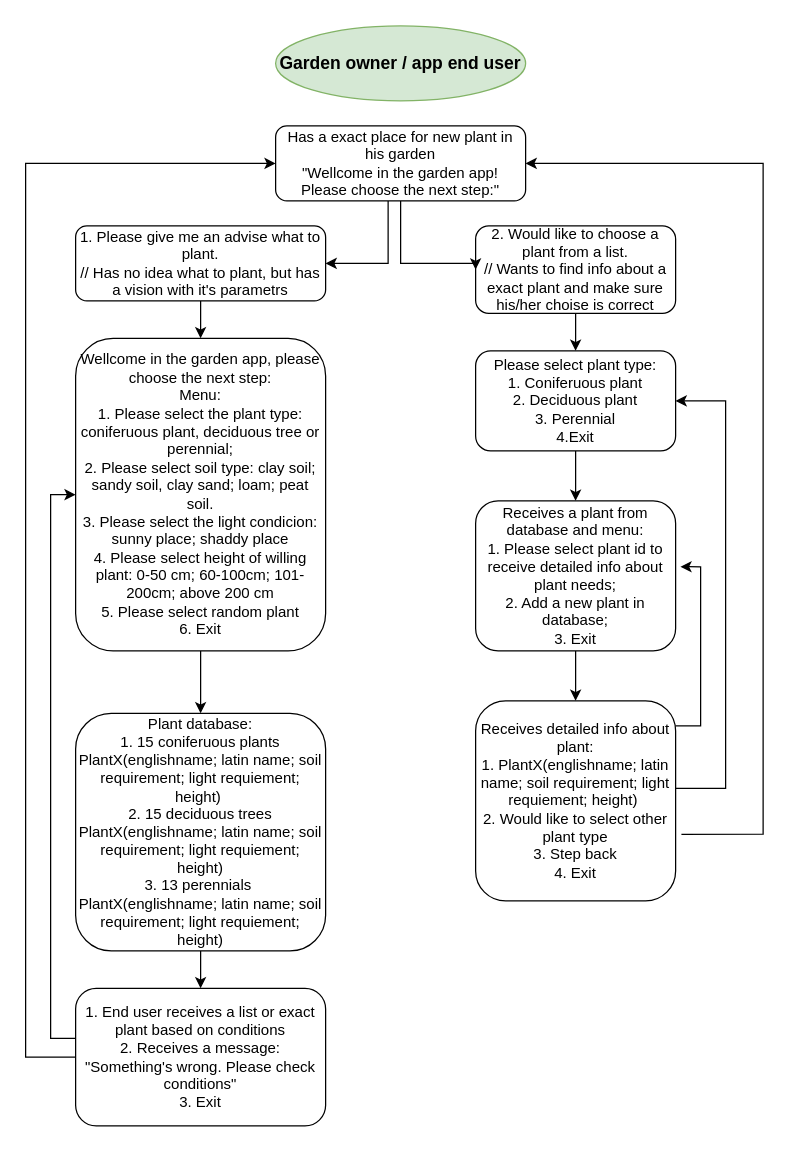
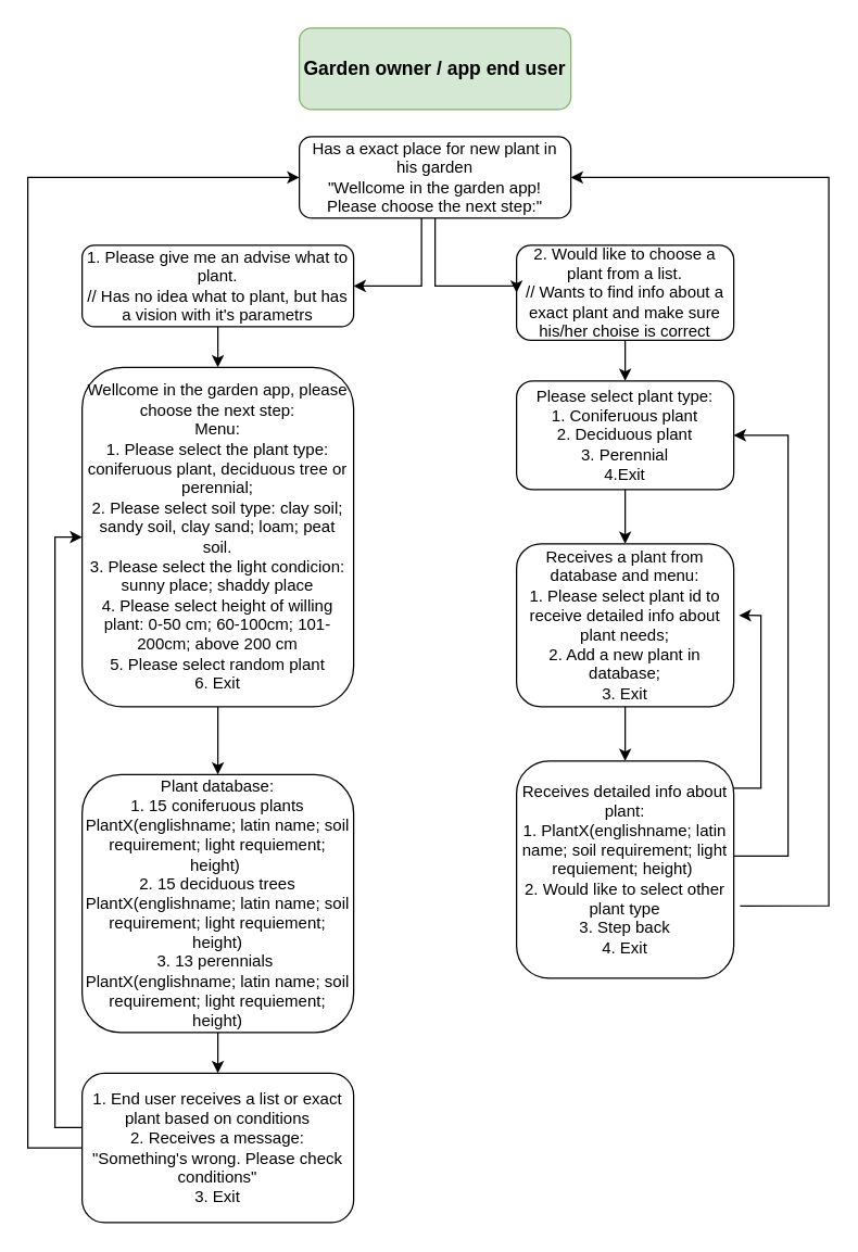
  <mxCell id="0" />
  <mxCell id="1" parent="0" />
- <mxCell id="2" value="Garden owner / app end user" style="ellipse;whiteSpace=wrap;html=1;fillColor=#d5e8d4;strokeColor=#82b366;fontStyle=1;fontSize=14;" vertex="1" parent="1"><mxGeometry x="220" y="20" width="200" height="60" as="geometry" /></mxCell>
+ <mxCell id="2" value="Garden owner / app end user" style="rounded=1;whiteSpace=wrap;html=1;fillColor=#d5e8d4;strokeColor=#82b366;fontStyle=1;fontSize=14;" vertex="1" parent="1"><mxGeometry x="220" y="20" width="200" height="60" as="geometry" /></mxCell>
  <mxCell id="3" value="" style="edgeStyle=orthogonalEdgeStyle;rounded=0;orthogonalLoop=1;jettySize=auto;html=1;" edge="1" parent="1" source="4" target="11"><mxGeometry relative="1" as="geometry" /></mxCell>
  <mxCell id="4" value="1. Please give me an advise what to plant.&lt;br&gt;// Has no idea what to plant, but has a vision with it's parametrs" style="rounded=1;whiteSpace=wrap;html=1;" vertex="1" parent="1"><mxGeometry x="60" y="180" width="200" height="60" as="geometry" /></mxCell>
  <mxCell id="5" value="" style="edgeStyle=orthogonalEdgeStyle;rounded=0;orthogonalLoop=1;jettySize=auto;html=1;" edge="1" parent="1" source="6" target="18"><mxGeometry relative="1" as="geometry" /></mxCell>
  <mxCell id="6" value="2. Would like to choose a plant from a list.&lt;br&gt;// Wants to find info about a exact plant and make sure his/her choise is correct" style="rounded=1;whiteSpace=wrap;html=1;" vertex="1" parent="1"><mxGeometry x="380" y="180" width="160" height="70" as="geometry" /></mxCell>
  <mxCell id="7" value="" style="edgeStyle=orthogonalEdgeStyle;rounded=0;orthogonalLoop=1;jettySize=auto;html=1;entryX=1;entryY=0.5;entryDx=0;entryDy=0;" edge="1" parent="1" source="9" target="4"><mxGeometry relative="1" as="geometry"><mxPoint x="200" y="170" as="targetPoint" /><Array as="points"><mxPoint x="310" y="210" /></Array></mxGeometry></mxCell>
  <mxCell id="8" value="" style="edgeStyle=orthogonalEdgeStyle;rounded=0;orthogonalLoop=1;jettySize=auto;html=1;entryX=0;entryY=0.5;entryDx=0;entryDy=0;" edge="1" parent="1" source="9" target="6"><mxGeometry relative="1" as="geometry"><mxPoint x="320" y="240" as="targetPoint" /><Array as="points"><mxPoint x="320" y="210" /><mxPoint x="380" y="210" /></Array></mxGeometry></mxCell>
  <mxCell id="9" value="Has a exact place for new plant in his garden&lt;br&gt;&quot;Wellcome in the garden app! &lt;br&gt;Please choose the next step:&quot;" style="rounded=1;whiteSpace=wrap;html=1;" vertex="1" parent="1"><mxGeometry x="220" y="100" width="200" height="60" as="geometry" /></mxCell>
  <mxCell id="10" value="" style="edgeStyle=orthogonalEdgeStyle;rounded=0;orthogonalLoop=1;jettySize=auto;html=1;" edge="1" parent="1" source="11" target="13"><mxGeometry relative="1" as="geometry" /></mxCell>
  <mxCell id="11" value="Wellcome in the garden app, please choose the next step:&lt;br&gt;Menu:&lt;br&gt;1. Please select the plant type: coniferuous plant, deciduous tree or perennial;&lt;br&gt;2. Please select soil type: clay soil; sandy soil, clay sand; loam; peat soil.&lt;br&gt;3. Please select the light condicion: sunny place; shaddy place&lt;br&gt;4. Please select height of willing plant: 0-50 cm; 60-100cm; 101-200cm; above 200 cm&lt;br&gt;5. Please select random plant&lt;br&gt;6. Exit" style="rounded=1;whiteSpace=wrap;html=1;" vertex="1" parent="1"><mxGeometry x="60" y="270" width="200" height="250" as="geometry" /></mxCell>
  <mxCell id="12" value="" style="edgeStyle=orthogonalEdgeStyle;rounded=0;orthogonalLoop=1;jettySize=auto;html=1;" edge="1" parent="1" source="13" target="16"><mxGeometry relative="1" as="geometry" /></mxCell>
  <mxCell id="13" value="Plant database:&lt;br&gt;1. 15 coniferuous plants&lt;br&gt;PlantX(englishname; latin name; soil requirement; light requiement; height)&amp;nbsp;&lt;br&gt;2. 15 deciduous trees&lt;br&gt;PlantX(englishname; latin name; soil requirement; light requiement; height)&lt;br&gt;3. 13 perennials&amp;nbsp;&lt;br&gt;PlantX(englishname; latin name; soil requirement; light requiement; height)" style="whiteSpace=wrap;html=1;rounded=1;" vertex="1" parent="1"><mxGeometry x="60" y="570" width="200" height="190" as="geometry" /></mxCell>
  <mxCell id="14" value="" style="edgeStyle=orthogonalEdgeStyle;rounded=0;orthogonalLoop=1;jettySize=auto;html=1;entryX=0;entryY=0.5;entryDx=0;entryDy=0;" edge="1" parent="1" source="16" target="9"><mxGeometry relative="1" as="geometry"><mxPoint x="160" y="1005" as="targetPoint" /><Array as="points"><mxPoint y="845" x="20" /><mxPoint y="130" x="20" /></Array></mxGeometry></mxCell>
  <mxCell id="15" value="" style="edgeStyle=orthogonalEdgeStyle;rounded=0;orthogonalLoop=1;jettySize=auto;html=1;entryX=0;entryY=0.5;entryDx=0;entryDy=0;" edge="1" parent="1" source="16" target="11"><mxGeometry relative="1" as="geometry"><mxPoint x="160" y="1005" as="targetPoint" /><Array as="points"><mxPoint x="40" y="830" /><mxPoint x="40" y="395" /></Array></mxGeometry></mxCell>
  <mxCell id="16" value="1. End user receives a list or exact plant based on conditions&lt;br&gt;2. Receives a message: &quot;Something's wrong. Please check conditions&quot;&lt;br&gt;3. Exit&lt;br&gt;" style="whiteSpace=wrap;html=1;rounded=1;" vertex="1" parent="1"><mxGeometry x="60" y="790" width="200" height="110" as="geometry" /></mxCell>
  <mxCell id="17" value="" style="edgeStyle=orthogonalEdgeStyle;rounded=0;orthogonalLoop=1;jettySize=auto;html=1;" edge="1" parent="1" source="18" target="20"><mxGeometry relative="1" as="geometry" /></mxCell>
  <mxCell id="18" value="Please select plant type:&lt;br&gt;1. Coniferuous plant&lt;br&gt;2. Deciduous plant&lt;br&gt;3. Perennial&lt;br&gt;4.Exit" style="whiteSpace=wrap;html=1;rounded=1;" vertex="1" parent="1"><mxGeometry x="380" y="280" width="160" height="80" as="geometry" /></mxCell>
  <mxCell id="19" value="" style="edgeStyle=orthogonalEdgeStyle;rounded=0;orthogonalLoop=1;jettySize=auto;html=1;" edge="1" parent="1" source="20" target="24"><mxGeometry relative="1" as="geometry" /></mxCell>
  <mxCell id="20" value="Receives a plant from database and menu:&lt;br&gt;1. Please select plant id to receive detailed info about plant needs;&lt;br&gt;2. Add a new plant in database;&lt;br&gt;3. Exit" style="whiteSpace=wrap;html=1;rounded=1;" vertex="1" parent="1"><mxGeometry x="380" y="400" width="160" height="120" as="geometry" /></mxCell>
  <mxCell id="21" value="" style="edgeStyle=orthogonalEdgeStyle;rounded=0;orthogonalLoop=1;jettySize=auto;html=1;entryX=1.024;entryY=0.439;entryDx=0;entryDy=0;entryPerimeter=0;" edge="1" parent="1" source="24" target="20"><mxGeometry relative="1" as="geometry"><mxPoint x="655" y="615" as="targetPoint" /><Array as="points"><mxPoint x="560" y="580" /><mxPoint x="560" y="453" /></Array></mxGeometry></mxCell>
  <mxCell id="22" value="" style="edgeStyle=orthogonalEdgeStyle;rounded=0;orthogonalLoop=1;jettySize=auto;html=1;entryX=1;entryY=0.5;entryDx=0;entryDy=0;exitX=1.029;exitY=0.667;exitDx=0;exitDy=0;exitPerimeter=0;" edge="1" parent="1" source="24" target="9"><mxGeometry relative="1" as="geometry"><mxPoint x="655" y="615" as="targetPoint" /><Array as="points"><mxPoint x="610" y="667" /><mxPoint x="610" y="130" /></Array></mxGeometry></mxCell>
  <mxCell id="23" value="" style="edgeStyle=orthogonalEdgeStyle;rounded=0;orthogonalLoop=1;jettySize=auto;html=1;entryX=1;entryY=0.5;entryDx=0;entryDy=0;" edge="1" parent="1" source="24" target="18"><mxGeometry relative="1" as="geometry"><mxPoint x="655" y="640" as="targetPoint" /><Array as="points"><mxPoint x="580" y="630" /><mxPoint x="580" y="320" /></Array></mxGeometry></mxCell>
  <mxCell id="24" value="Receives detailed info about plant:&lt;br&gt;1. PlantX(englishname; latin name; soil requirement; light requiement; height)&amp;nbsp;&lt;br&gt;2. Would like to select other plant type&lt;br&gt;3. Step back&lt;br&gt;4. Exit" style="whiteSpace=wrap;html=1;rounded=1;" vertex="1" parent="1"><mxGeometry x="380" y="560" width="160" height="160" as="geometry" /></mxCell>
